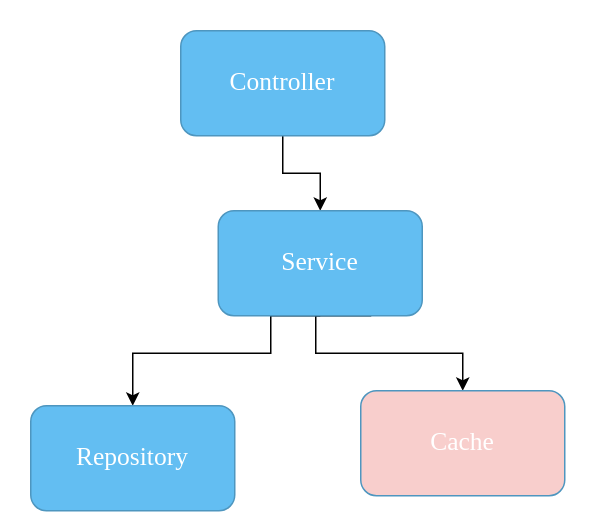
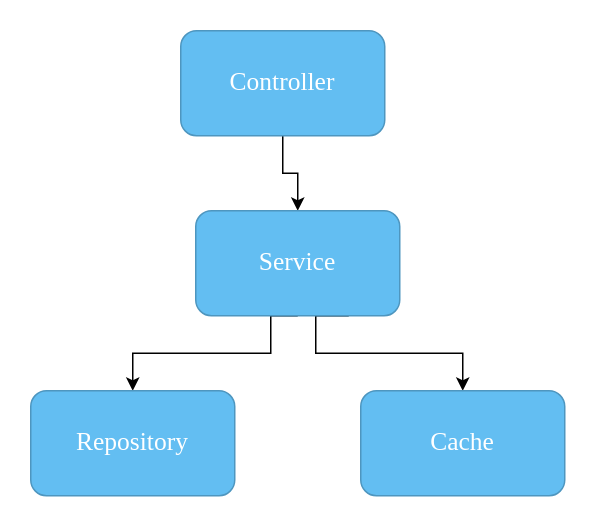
  <mxCell id="0" />
  <mxCell id="1" parent="0" />
  <mxCell id="2" value="" style="edgeStyle=orthogonalEdgeStyle;rounded=0;orthogonalLoop=1;jettySize=auto;html=1;fontFamily=Verdana;fontSize=17;fontColor=#FFFFFF;" edge="1" parent="1" source="3" target="6"><mxGeometry relative="1" as="geometry" /></mxCell>
  <mxCell id="3" value="&lt;font style=&quot;font-size: 17px;&quot; face=&quot;Verdana&quot; color=&quot;#ffffff&quot;&gt;Controller&lt;/font&gt;" style="whiteSpace=wrap;html=1;fillColor=#63BEF2;rounded=1;strokeColor=#4E96BF;" vertex="1" parent="1"><mxGeometry x="120" y="20" width="136" height="70" as="geometry" /></mxCell>
  <mxCell id="4" style="edgeStyle=orthogonalEdgeStyle;rounded=0;orthogonalLoop=1;jettySize=auto;html=1;exitX=0.5;exitY=1;exitDx=0;exitDy=0;fontFamily=Verdana;fontSize=17;fontColor=#FFFFFF;" edge="1" parent="1" source="6" target="7"><mxGeometry relative="1" as="geometry"><Array as="points"><mxPoint x="180" y="210" /><mxPoint x="180" y="235" /><mxPoint x="88" y="235" /></Array></mxGeometry></mxCell>
  <mxCell id="5" style="edgeStyle=orthogonalEdgeStyle;rounded=0;orthogonalLoop=1;jettySize=auto;html=1;exitX=0.75;exitY=1;exitDx=0;exitDy=0;entryX=0.5;entryY=0;entryDx=0;entryDy=0;fontFamily=Verdana;fontSize=17;fontColor=#FFFFFF;" edge="1" parent="1" source="6" target="8"><mxGeometry relative="1" as="geometry"><Array as="points"><mxPoint x="210" y="210" /><mxPoint x="210" y="235" /><mxPoint x="308" y="235" /></Array></mxGeometry></mxCell>
- <mxCell id="6" value="&lt;font style=&quot;font-size: 17px;&quot; face=&quot;Verdana&quot; color=&quot;#ffffff&quot;&gt;Service&lt;br&gt;&lt;/font&gt;" style="whiteSpace=wrap;html=1;fillColor=#63BEF2;rounded=1;strokeColor=#4E96BF;" vertex="1" parent="1"><mxGeometry x="145" y="140" width="136" height="70" as="geometry" /></mxCell>
- <mxCell id="7" value="&lt;font style=&quot;font-size: 17px;&quot; face=&quot;Verdana&quot; color=&quot;#ffffff&quot;&gt;Repository&lt;/font&gt;" style="whiteSpace=wrap;html=1;fillColor=#63BEF2;rounded=1;strokeColor=#4E96BF;" vertex="1" parent="1"><mxGeometry x="20" y="270" width="136" height="70" as="geometry" /></mxCell>
- <mxCell id="8" value="&lt;font style=&quot;font-size: 17px;&quot; face=&quot;Verdana&quot; color=&quot;#ffffff&quot;&gt;Cache&lt;/font&gt;" style="whiteSpace=wrap;html=1;fillColor=#f8cecc;rounded=1;strokeColor=#4E96BF;" vertex="1" parent="1"><mxGeometry x="240" y="260" width="136" height="70" as="geometry" /></mxCell>
+ <mxCell id="6" value="&lt;font style=&quot;font-size: 17px;&quot; face=&quot;Verdana&quot; color=&quot;#ffffff&quot;&gt;Service&lt;br&gt;&lt;/font&gt;" style="whiteSpace=wrap;html=1;fillColor=#63BEF2;rounded=1;strokeColor=#4E96BF;" vertex="1" parent="1"><mxGeometry x="130" y="140" width="136" height="70" as="geometry" /></mxCell>
+ <mxCell id="7" value="&lt;font style=&quot;font-size: 17px;&quot; face=&quot;Verdana&quot; color=&quot;#ffffff&quot;&gt;Repository&lt;/font&gt;" style="whiteSpace=wrap;html=1;fillColor=#63BEF2;rounded=1;strokeColor=#4E96BF;" vertex="1" parent="1"><mxGeometry x="20" y="260" width="136" height="70" as="geometry" /></mxCell>
+ <mxCell id="8" value="&lt;font style=&quot;font-size: 17px;&quot; face=&quot;Verdana&quot; color=&quot;#ffffff&quot;&gt;Cache&lt;/font&gt;" style="whiteSpace=wrap;html=1;fillColor=#63BEF2;rounded=1;strokeColor=#4E96BF;" vertex="1" parent="1"><mxGeometry x="240" y="260" width="136" height="70" as="geometry" /></mxCell>
